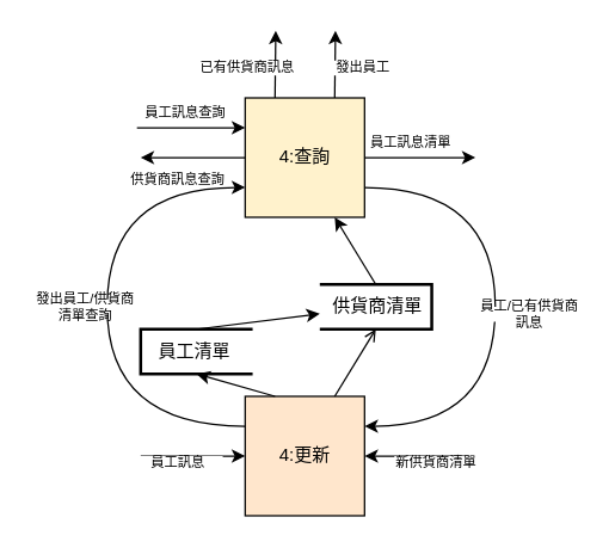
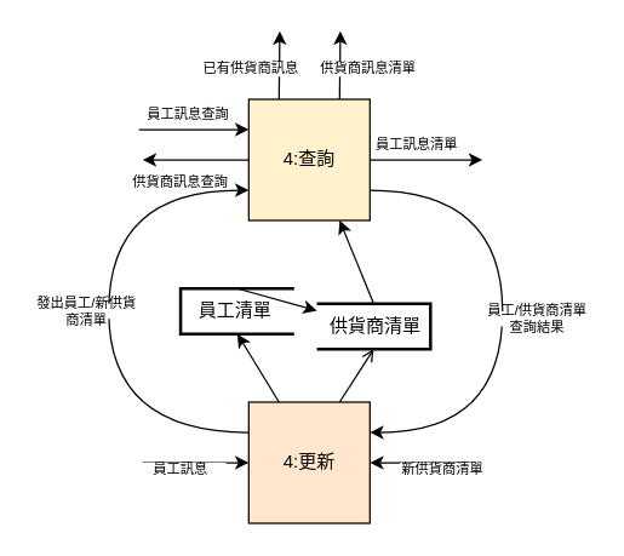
  <mxCell id="0" />
  <mxCell id="1" parent="0" />
  <mxCell id="2" value="4:查詢" style="whiteSpace=wrap;html=1;aspect=fixed;fillColor=#fff2cc;" vertex="1" parent="1"><mxGeometry x="163.75" y="65" width="80" height="80" as="geometry" /></mxCell>
  <mxCell id="3" value="4:更新" style="whiteSpace=wrap;html=1;aspect=fixed;fillColor=#ffe6cc;" vertex="1" parent="1"><mxGeometry x="163.75" y="265" width="80" height="80" as="geometry" /></mxCell>
- <mxCell id="4" value="&amp;nbsp; &amp;nbsp;員工清單" style="strokeWidth=2;html=1;shape=mxgraph.flowchart.annotation_1;align=left;pointerEvents=1;" vertex="1" parent="1"><mxGeometry x="93.75" y="220" width="75" height="30" as="geometry" /></mxCell>
+ <mxCell id="4" value="&amp;nbsp; &amp;nbsp;員工清單" style="strokeWidth=2;html=1;shape=mxgraph.flowchart.annotation_1;align=left;pointerEvents=1;" vertex="1" parent="1"><mxGeometry x="118.75" y="190" width="75" height="30" as="geometry" /></mxCell>
  <mxCell id="5" value="" style="endArrow=classic;html=1;rounded=0;exitX=1;exitY=0.5;exitDx=0;exitDy=0;" edge="1" parent="1" source="2"><mxGeometry width="50" height="50" relative="1" as="geometry"><mxPoint x="247.5" y="99.43" as="sourcePoint" /><mxPoint x="318" y="105" as="targetPoint" /></mxGeometry></mxCell>
  <mxCell id="6" value="" style="endArrow=classic;html=1;rounded=0;exitX=0;exitY=0.5;exitDx=0;exitDy=0;" edge="1" parent="1" source="2"><mxGeometry width="50" height="50" relative="1" as="geometry"><mxPoint x="253.75" y="115" as="sourcePoint" /><mxPoint x="93.75" y="105" as="targetPoint" /></mxGeometry></mxCell>
  <mxCell id="7" value="" style="endArrow=classic;html=1;rounded=0;exitX=0.5;exitY=0;exitDx=0;exitDy=0;exitPerimeter=0;" edge="1" parent="1" source="4" target="15"><mxGeometry width="50" height="50" relative="1" as="geometry"><mxPoint x="173.75" y="175" as="sourcePoint" /><mxPoint x="223.75" y="125" as="targetPoint" /></mxGeometry></mxCell>
  <mxCell id="8" value="" style="endArrow=classic;html=1;rounded=0;exitX=0.25;exitY=0;exitDx=0;exitDy=0;entryX=0.5;entryY=1;entryDx=0;entryDy=0;entryPerimeter=0;" edge="1" parent="1" source="3" target="4"><mxGeometry width="50" height="50" relative="1" as="geometry"><mxPoint x="203.46" y="265" as="sourcePoint" /><mxPoint x="203.46" y="220" as="targetPoint" /></mxGeometry></mxCell>
  <mxCell id="9" value="" style="endArrow=classic;html=1;rounded=0;entryX=0;entryY=0.5;entryDx=0;entryDy=0;" edge="1" parent="1" target="3"><mxGeometry width="50" height="50" relative="1" as="geometry"><mxPoint x="93.75" y="305" as="sourcePoint" /><mxPoint x="58.75" y="365" as="targetPoint" /></mxGeometry></mxCell>
  <mxCell id="10" value="" style="endArrow=classic;html=1;rounded=0;entryX=1;entryY=0.5;entryDx=0;entryDy=0;" edge="1" parent="1" target="3"><mxGeometry width="50" height="50" relative="1" as="geometry"><mxPoint x="313.75" y="305" as="sourcePoint" /><mxPoint x="173.75" y="315" as="targetPoint" /></mxGeometry></mxCell>
  <mxCell id="11" value="&lt;font style=&quot;font-size: 9px;&quot;&gt;供貨商訊息查詢&lt;br&gt;&lt;/font&gt;" style="text;html=1;strokeColor=none;fillColor=default;align=center;verticalAlign=middle;whiteSpace=wrap;rounded=0;fontSize=9;" vertex="1" parent="1"><mxGeometry x="85.63" y="115" width="66.25" height="10" as="geometry" /></mxCell>
  <mxCell id="12" value="員工訊息清單" style="text;html=1;strokeColor=none;fillColor=default;align=center;verticalAlign=middle;whiteSpace=wrap;rounded=0;fontSize=9;" vertex="1" parent="1"><mxGeometry x="245" y="90" width="60" height="10" as="geometry" /></mxCell>
  <mxCell id="13" value="&lt;font style=&quot;font-size: 9px;&quot;&gt;員工訊息&lt;/font&gt;" style="text;html=1;strokeColor=none;fillColor=default;align=center;verticalAlign=middle;whiteSpace=wrap;rounded=0;fontSize=9;" vertex="1" parent="1"><mxGeometry x="88.75" y="305" width="60" height="10" as="geometry" /></mxCell>
  <mxCell id="14" value="&lt;font style=&quot;font-size: 9px;&quot;&gt;新供貨商清單&lt;/font&gt;" style="text;html=1;strokeColor=none;fillColor=default;align=center;verticalAlign=middle;whiteSpace=wrap;rounded=0;fontSize=9;" vertex="1" parent="1"><mxGeometry x="263.75" y="305" width="56.25" height="10" as="geometry" /></mxCell>
- <mxCell id="15" value="&amp;nbsp; 供貨商清單" style="strokeWidth=2;html=1;shape=mxgraph.flowchart.annotation_1;align=left;pointerEvents=1;flipH=1;" vertex="1" parent="1"><mxGeometry x="213.75" y="190" width="75" height="30" as="geometry" /></mxCell>
+ <mxCell id="15" value="&amp;nbsp; 供貨商清單" style="strokeWidth=2;html=1;shape=mxgraph.flowchart.annotation_1;align=left;pointerEvents=1;flipH=1;" vertex="1" parent="1"><mxGeometry x="208.75" y="200" width="75" height="30" as="geometry" /></mxCell>
  <mxCell id="16" value="" style="endArrow=classic;html=1;rounded=0;exitX=0.5;exitY=0;exitDx=0;exitDy=0;exitPerimeter=0;entryX=0.75;entryY=1;entryDx=0;entryDy=0;" edge="1" parent="1" source="15" target="2"><mxGeometry width="50" height="50" relative="1" as="geometry"><mxPoint x="166.25" y="200" as="sourcePoint" /><mxPoint x="194.25" y="155" as="targetPoint" /></mxGeometry></mxCell>
  <mxCell id="17" value="" style="endArrow=open;html=1;rounded=0;exitX=0.75;exitY=0;exitDx=0;exitDy=0;entryX=0.5;entryY=1;entryDx=0;entryDy=0;entryPerimeter=0;" edge="1" parent="1" source="3" target="15"><mxGeometry width="50" height="50" relative="1" as="geometry"><mxPoint x="176.25" y="210" as="sourcePoint" /><mxPoint x="204.25" y="165" as="targetPoint" /></mxGeometry></mxCell>
  <mxCell id="18" value="" style="endArrow=classic;html=1;rounded=0;exitX=0;exitY=0.25;exitDx=0;exitDy=0;entryX=0;entryY=0.75;entryDx=0;entryDy=0;edgeStyle=orthogonalEdgeStyle;curved=1;" edge="1" parent="1" source="3" target="2"><mxGeometry width="50" height="50" relative="1" as="geometry"><mxPoint x="194.25" y="275" as="sourcePoint" /><mxPoint x="166.25" y="230" as="targetPoint" /><Array as="points"><mxPoint x="71.25" y="285" /><mxPoint x="71.25" y="125" /></Array></mxGeometry></mxCell>
  <mxCell id="19" value="" style="endArrow=classic;html=1;rounded=0;exitX=1;exitY=0.75;exitDx=0;exitDy=0;entryX=1;entryY=0.25;entryDx=0;entryDy=0;edgeStyle=orthogonalEdgeStyle;curved=1;" edge="1" parent="1" source="2" target="3"><mxGeometry width="50" height="50" relative="1" as="geometry"><mxPoint x="204.25" y="285" as="sourcePoint" /><mxPoint x="176.25" y="240" as="targetPoint" /><Array as="points"><mxPoint x="331.25" y="125" /><mxPoint x="331.25" y="285" /></Array></mxGeometry></mxCell>
  <mxCell id="20" value="" style="endArrow=classic;html=1;rounded=0;entryX=0;entryY=0.25;entryDx=0;entryDy=0;" edge="1" parent="1" target="2"><mxGeometry width="50" height="50" relative="1" as="geometry"><mxPoint x="91.25" y="85" as="sourcePoint" /><mxPoint x="331.25" y="105" as="targetPoint" /></mxGeometry></mxCell>
  <mxCell id="21" value="" style="endArrow=classic;html=1;rounded=0;exitX=0.75;exitY=0;exitDx=0;exitDy=0;" edge="1" parent="1" source="2"><mxGeometry width="50" height="50" relative="1" as="geometry"><mxPoint x="254.25" y="75" as="sourcePoint" /><mxPoint x="224.25" y="20" as="targetPoint" /></mxGeometry></mxCell>
  <mxCell id="22" value="" style="endArrow=classic;html=1;rounded=0;exitX=0.25;exitY=0;exitDx=0;exitDy=0;" edge="1" parent="1" source="2"><mxGeometry width="50" height="50" relative="1" as="geometry"><mxPoint x="234.25" y="75" as="sourcePoint" /><mxPoint x="184.25" y="20" as="targetPoint" /></mxGeometry></mxCell>
  <mxCell id="23" value="已有供貨商訊息" style="text;html=1;strokeColor=none;fillColor=default;align=center;verticalAlign=middle;whiteSpace=wrap;rounded=0;fontSize=9;" vertex="1" parent="1"><mxGeometry x="130" y="40" width="71.25" height="10" as="geometry" /></mxCell>
- <mxCell id="24" value="發出員工" style="text;html=1;strokeColor=none;fillColor=default;align=center;verticalAlign=middle;whiteSpace=wrap;rounded=0;fontSize=9;" vertex="1" parent="1"><mxGeometry x="206.25" y="40" width="73.75" height="10" as="geometry" /></mxCell>
+ <mxCell id="24" value="供貨商訊息清單" style="text;html=1;strokeColor=none;fillColor=default;align=center;verticalAlign=middle;whiteSpace=wrap;rounded=0;fontSize=9;" vertex="1" parent="1"><mxGeometry x="206.25" y="40" width="73.75" height="10" as="geometry" /></mxCell>
  <mxCell id="25" value="員工訊息查詢" style="text;html=1;strokeColor=none;fillColor=default;align=center;verticalAlign=middle;whiteSpace=wrap;rounded=0;fontSize=9;" vertex="1" parent="1"><mxGeometry x="93.75" y="70" width="60" height="10" as="geometry" /></mxCell>
- <mxCell id="26" value="&lt;font style=&quot;font-size: 9px;&quot;&gt;發出員工/供貨商清單查詢&lt;/font&gt;" style="text;html=1;strokeColor=none;fillColor=default;align=center;verticalAlign=middle;whiteSpace=wrap;rounded=0;fontSize=9;" vertex="1" parent="1"><mxGeometry x="20" y="200" width="73.75" height="10" as="geometry" /></mxCell>
- <mxCell id="27" value="&lt;font style=&quot;font-size: 9px;&quot;&gt;員工/已有供貨商訊息&lt;/font&gt;" style="text;html=1;strokeColor=none;fillColor=default;align=center;verticalAlign=middle;whiteSpace=wrap;rounded=0;fontSize=9;" vertex="1" parent="1"><mxGeometry x="317.5" y="205" width="72.5" height="10" as="geometry" /></mxCell>
+ <mxCell id="26" value="&lt;font style=&quot;font-size: 9px;&quot;&gt;發出員工/新供貨商清單&lt;/font&gt;" style="text;html=1;strokeColor=none;fillColor=default;align=center;verticalAlign=middle;whiteSpace=wrap;rounded=0;fontSize=9;" vertex="1" parent="1"><mxGeometry x="20" y="200" width="73.75" height="10" as="geometry" /></mxCell>
+ <mxCell id="27" value="&lt;font style=&quot;font-size: 9px;&quot;&gt;員工/供貨商清單查詢結果&lt;/font&gt;" style="text;html=1;strokeColor=none;fillColor=default;align=center;verticalAlign=middle;whiteSpace=wrap;rounded=0;fontSize=9;" vertex="1" parent="1"><mxGeometry x="317.5" y="205" width="72.5" height="10" as="geometry" /></mxCell>
